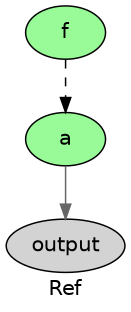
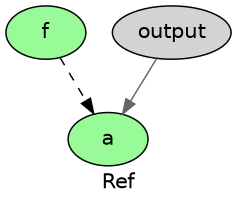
  digraph {
    fontname="DejaVu Sans"
    label=Ref
    node [fillcolor=palegreen fontname="DejaVu Sans" style=filled]
    edge [fontname="DejaVu Sans"]
    n1 [label=f]
    n2 [label=a]
    n3 [fillcolor=lightgrey label=output]
    n1 -> n2 [color=black style=dashed]
-   n2 -> n3 [color=gray40 style=solid]
+   n3 -> n2 [color=gray40 style=solid]
  }
